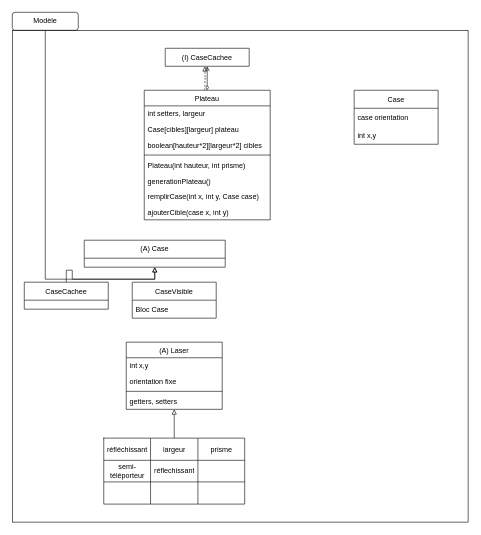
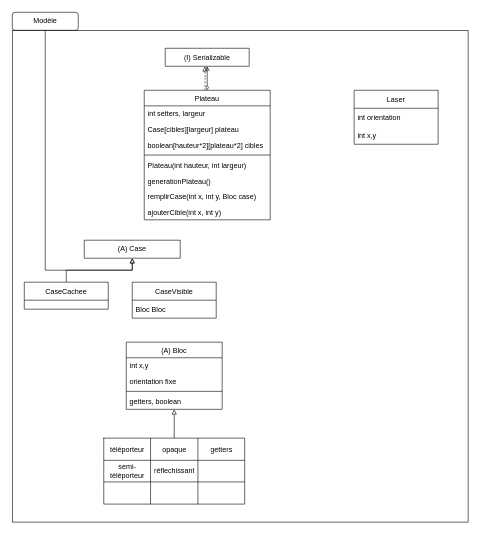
  <mxCell id="0" />
  <mxCell id="1" parent="0" />
  <mxCell id="2" value="" style="rounded=0;whiteSpace=wrap;html=1;fillColor=none;perimeterSpacing=0;" vertex="1" parent="1"><mxGeometry x="20" y="50" width="760" height="820" as="geometry" /></mxCell>
  <mxCell id="3" style="edgeStyle=orthogonalEdgeStyle;rounded=0;orthogonalLoop=1;jettySize=auto;html=1;startArrow=diamondThin;startFill=0;endArrow=open;endFill=0;strokeColor=default;" edge="1" parent="1" source="5" target="39"><mxGeometry relative="1" as="geometry" /></mxCell>
  <mxCell id="4" style="edgeStyle=orthogonalEdgeStyle;rounded=0;orthogonalLoop=1;jettySize=auto;html=1;entryX=0.5;entryY=1;entryDx=0;entryDy=0;startArrow=none;startFill=0;endArrow=block;endFill=0;strokeColor=default;dashed=1;" edge="1" parent="1"><mxGeometry relative="1" as="geometry"><mxPoint x="341" y="150" as="sourcePoint" /><mxPoint x="341" y="110" as="targetPoint" /></mxGeometry></mxCell>
  <mxCell id="5" value="Plateau" style="swimlane;fontStyle=0;align=center;verticalAlign=top;childLayout=stackLayout;horizontal=1;startSize=26;horizontalStack=0;resizeParent=1;resizeLast=0;collapsible=1;marginBottom=0;rounded=0;shadow=0;strokeWidth=1;" parent="1" vertex="1"><mxGeometry x="240" y="150" width="210" height="216" as="geometry"><mxRectangle x="230" y="140" width="160" height="26" as="alternateBounds" /></mxGeometry></mxCell>
  <mxCell id="6" value="int setters, largeur" style="text;align=left;verticalAlign=top;spacingLeft=4;spacingRight=4;overflow=hidden;rotatable=0;points=[[0,0.5],[1,0.5]];portConstraint=eastwest;" parent="5" vertex="1"><mxGeometry y="26" width="210" height="26" as="geometry" /></mxCell>
  <mxCell id="7" value="Case[cibles][largeur] plateau" style="text;align=left;verticalAlign=top;spacingLeft=4;spacingRight=4;overflow=hidden;rotatable=0;points=[[0,0.5],[1,0.5]];portConstraint=eastwest;rounded=0;shadow=0;html=0;" vertex="1" parent="5"><mxGeometry y="52" width="210" height="26" as="geometry" /></mxCell>
- <mxCell id="8" value="boolean[hauteur*2][largeur*2] cibles" style="text;align=left;verticalAlign=top;spacingLeft=4;spacingRight=4;overflow=hidden;rotatable=0;points=[[0,0.5],[1,0.5]];portConstraint=eastwest;rounded=0;shadow=0;html=0;" vertex="1" parent="5"><mxGeometry y="78" width="210" height="26" as="geometry" /></mxCell>
+ <mxCell id="8" value="boolean[hauteur*2][plateau*2] cibles" style="text;align=left;verticalAlign=top;spacingLeft=4;spacingRight=4;overflow=hidden;rotatable=0;points=[[0,0.5],[1,0.5]];portConstraint=eastwest;rounded=0;shadow=0;html=0;" vertex="1" parent="5"><mxGeometry y="78" width="210" height="26" as="geometry" /></mxCell>
  <mxCell id="9" value="" style="line;html=1;strokeWidth=1;align=left;verticalAlign=middle;spacingTop=-1;spacingLeft=3;spacingRight=3;rotatable=0;labelPosition=right;points=[];portConstraint=eastwest;" vertex="1" parent="5"><mxGeometry y="104" width="210" height="8" as="geometry" /></mxCell>
- <mxCell id="10" value="Plateau(int hauteur, int prisme)" style="text;align=left;verticalAlign=top;spacingLeft=4;spacingRight=4;overflow=hidden;rotatable=0;points=[[0,0.5],[1,0.5]];portConstraint=eastwest;" vertex="1" parent="5"><mxGeometry y="112" width="210" height="26" as="geometry" /></mxCell>
+ <mxCell id="10" value="Plateau(int hauteur, int largeur)" style="text;align=left;verticalAlign=top;spacingLeft=4;spacingRight=4;overflow=hidden;rotatable=0;points=[[0,0.5],[1,0.5]];portConstraint=eastwest;" vertex="1" parent="5"><mxGeometry y="112" width="210" height="26" as="geometry" /></mxCell>
  <mxCell id="11" value="generationPlateau()" style="text;align=left;verticalAlign=top;spacingLeft=4;spacingRight=4;overflow=hidden;rotatable=0;points=[[0,0.5],[1,0.5]];portConstraint=eastwest;" vertex="1" parent="5"><mxGeometry y="138" width="210" height="26" as="geometry" /></mxCell>
- <mxCell id="12" value="remplirCase(int x, int y, Case case)" style="text;align=left;verticalAlign=top;spacingLeft=4;spacingRight=4;overflow=hidden;rotatable=0;points=[[0,0.5],[1,0.5]];portConstraint=eastwest;" vertex="1" parent="5"><mxGeometry y="164" width="210" height="26" as="geometry" /></mxCell>
- <mxCell id="13" value="ajouterCible(case x, int y)" style="text;align=left;verticalAlign=top;spacingLeft=4;spacingRight=4;overflow=hidden;rotatable=0;points=[[0,0.5],[1,0.5]];portConstraint=eastwest;" vertex="1" parent="5"><mxGeometry y="190" width="210" height="26" as="geometry" /></mxCell>
+ <mxCell id="12" value="remplirCase(int x, int y, Bloc case)" style="text;align=left;verticalAlign=top;spacingLeft=4;spacingRight=4;overflow=hidden;rotatable=0;points=[[0,0.5],[1,0.5]];portConstraint=eastwest;" vertex="1" parent="5"><mxGeometry y="164" width="210" height="26" as="geometry" /></mxCell>
+ <mxCell id="13" value="ajouterCible(int x, int y)" style="text;align=left;verticalAlign=top;spacingLeft=4;spacingRight=4;overflow=hidden;rotatable=0;points=[[0,0.5],[1,0.5]];portConstraint=eastwest;" vertex="1" parent="5"><mxGeometry y="190" width="210" height="26" as="geometry" /></mxCell>
  <mxCell id="14" style="edgeStyle=orthogonalEdgeStyle;rounded=0;orthogonalLoop=1;jettySize=auto;html=1;entryX=0.5;entryY=0;entryDx=0;entryDy=0;endArrow=none;endFill=0;startArrow=block;startFill=0;" edge="1" parent="1" source="16" target="41"><mxGeometry relative="1" as="geometry" /></mxCell>
  <mxCell id="15" style="edgeStyle=orthogonalEdgeStyle;rounded=0;orthogonalLoop=1;jettySize=auto;html=1;exitX=0.5;exitY=1;exitDx=0;exitDy=0;endArrow=none;endFill=0;startArrow=block;startFill=0;" edge="1" parent="1" source="16" target="40"><mxGeometry relative="1" as="geometry" /></mxCell>
- <mxCell id="16" value="(A) Case" style="swimlane;fontStyle=0;align=center;verticalAlign=top;childLayout=stackLayout;horizontal=1;startSize=30;horizontalStack=0;resizeParent=1;resizeLast=0;collapsible=1;marginBottom=0;rounded=0;shadow=0;strokeWidth=1;" vertex="1" parent="1"><mxGeometry x="140" y="400" width="235" height="45" as="geometry"><mxRectangle x="130" y="380" width="160" height="26" as="alternateBounds" /></mxGeometry></mxCell>
- <mxCell id="17" value="(A) Laser" style="swimlane;fontStyle=0;align=center;verticalAlign=top;childLayout=stackLayout;horizontal=1;startSize=26;horizontalStack=0;resizeParent=1;resizeLast=0;collapsible=1;marginBottom=0;rounded=0;shadow=0;strokeWidth=1;" vertex="1" parent="1"><mxGeometry x="210" y="570" width="160" height="112" as="geometry"><mxRectangle x="130" y="380" width="160" height="26" as="alternateBounds" /></mxGeometry></mxCell>
+ <mxCell id="16" value="(A) Case" style="swimlane;fontStyle=0;align=center;verticalAlign=top;childLayout=stackLayout;horizontal=1;startSize=30;horizontalStack=0;resizeParent=1;resizeLast=0;collapsible=1;marginBottom=0;rounded=0;shadow=0;strokeWidth=1;" vertex="1" parent="1"><mxGeometry x="140" y="400" width="160" height="30" as="geometry"><mxRectangle x="130" y="380" width="160" height="26" as="alternateBounds" /></mxGeometry></mxCell>
+ <mxCell id="17" value="(A) Bloc" style="swimlane;fontStyle=0;align=center;verticalAlign=top;childLayout=stackLayout;horizontal=1;startSize=26;horizontalStack=0;resizeParent=1;resizeLast=0;collapsible=1;marginBottom=0;rounded=0;shadow=0;strokeWidth=1;" vertex="1" parent="1"><mxGeometry x="210" y="570" width="160" height="112" as="geometry"><mxRectangle x="130" y="380" width="160" height="26" as="alternateBounds" /></mxGeometry></mxCell>
  <mxCell id="18" value="int x,y" style="text;align=left;verticalAlign=top;spacingLeft=4;spacingRight=4;overflow=hidden;rotatable=0;points=[[0,0.5],[1,0.5]];portConstraint=eastwest;" vertex="1" parent="17"><mxGeometry y="26" width="160" height="26" as="geometry" /></mxCell>
  <mxCell id="19" value="orientation fixe" style="text;align=left;verticalAlign=top;spacingLeft=4;spacingRight=4;overflow=hidden;rotatable=0;points=[[0,0.5],[1,0.5]];portConstraint=eastwest;" vertex="1" parent="17"><mxGeometry y="52" width="160" height="26" as="geometry" /></mxCell>
  <mxCell id="20" value="" style="line;html=1;strokeWidth=1;align=left;verticalAlign=middle;spacingTop=-1;spacingLeft=3;spacingRight=3;rotatable=0;labelPosition=right;points=[];portConstraint=eastwest;" vertex="1" parent="17"><mxGeometry y="78" width="160" height="8" as="geometry" /></mxCell>
- <mxCell id="21" value="getters, setters" style="text;align=left;verticalAlign=top;spacingLeft=4;spacingRight=4;overflow=hidden;rotatable=0;points=[[0,0.5],[1,0.5]];portConstraint=eastwest;fontStyle=0" vertex="1" parent="17"><mxGeometry y="86" width="160" height="26" as="geometry" /></mxCell>
+ <mxCell id="21" value="getters, boolean" style="text;align=left;verticalAlign=top;spacingLeft=4;spacingRight=4;overflow=hidden;rotatable=0;points=[[0,0.5],[1,0.5]];portConstraint=eastwest;fontStyle=0" vertex="1" parent="17"><mxGeometry y="86" width="160" height="26" as="geometry" /></mxCell>
  <mxCell id="22" style="edgeStyle=orthogonalEdgeStyle;rounded=0;orthogonalLoop=1;jettySize=auto;html=1;entryX=0.5;entryY=1;entryDx=0;entryDy=0;startArrow=none;startFill=0;endArrow=block;endFill=0;strokeColor=default;" edge="1" parent="1" source="23" target="17"><mxGeometry relative="1" as="geometry" /></mxCell>
  <mxCell id="23" value="" style="shape=table;html=1;whiteSpace=wrap;startSize=0;container=1;collapsible=0;childLayout=tableLayout;rowLines=1;columnLines=1;" vertex="1" parent="1"><mxGeometry x="172.5" y="730" width="235" height="110" as="geometry" /></mxCell>
  <mxCell id="24" value="" style="shape=tableRow;horizontal=0;startSize=0;swimlaneHead=0;swimlaneBody=0;top=0;left=0;bottom=0;right=0;collapsible=0;dropTarget=0;fillColor=none;points=[[0,0.5],[1,0.5]];portConstraint=eastwest;" vertex="1" parent="23"><mxGeometry width="235" height="37" as="geometry" /></mxCell>
- <mxCell id="25" value="réfléchissant" style="shape=partialRectangle;html=1;whiteSpace=wrap;connectable=0;fillColor=none;top=0;left=0;bottom=0;right=0;overflow=hidden;" vertex="1" parent="24"><mxGeometry width="78" height="37" as="geometry"><mxRectangle width="78" height="37" as="alternateBounds" /></mxGeometry></mxCell>
- <mxCell id="26" value="largeur" style="shape=partialRectangle;html=1;whiteSpace=wrap;connectable=0;fillColor=none;top=0;left=0;bottom=0;right=0;overflow=hidden;" vertex="1" parent="24"><mxGeometry x="78" width="79" height="37" as="geometry"><mxRectangle width="79" height="37" as="alternateBounds" /></mxGeometry></mxCell>
- <mxCell id="27" value="prisme" style="shape=partialRectangle;html=1;whiteSpace=wrap;connectable=0;fillColor=none;top=0;left=0;bottom=0;right=0;overflow=hidden;" vertex="1" parent="24"><mxGeometry x="157" width="78" height="37" as="geometry"><mxRectangle width="78" height="37" as="alternateBounds" /></mxGeometry></mxCell>
+ <mxCell id="25" value="téléporteur" style="shape=partialRectangle;html=1;whiteSpace=wrap;connectable=0;fillColor=none;top=0;left=0;bottom=0;right=0;overflow=hidden;" vertex="1" parent="24"><mxGeometry width="78" height="37" as="geometry"><mxRectangle width="78" height="37" as="alternateBounds" /></mxGeometry></mxCell>
+ <mxCell id="26" value="opaque" style="shape=partialRectangle;html=1;whiteSpace=wrap;connectable=0;fillColor=none;top=0;left=0;bottom=0;right=0;overflow=hidden;" vertex="1" parent="24"><mxGeometry x="78" width="79" height="37" as="geometry"><mxRectangle width="79" height="37" as="alternateBounds" /></mxGeometry></mxCell>
+ <mxCell id="27" value="getters" style="shape=partialRectangle;html=1;whiteSpace=wrap;connectable=0;fillColor=none;top=0;left=0;bottom=0;right=0;overflow=hidden;" vertex="1" parent="24"><mxGeometry x="157" width="78" height="37" as="geometry"><mxRectangle width="78" height="37" as="alternateBounds" /></mxGeometry></mxCell>
  <mxCell id="28" value="" style="shape=tableRow;horizontal=0;startSize=0;swimlaneHead=0;swimlaneBody=0;top=0;left=0;bottom=0;right=0;collapsible=0;dropTarget=0;fillColor=none;points=[[0,0.5],[1,0.5]];portConstraint=eastwest;" vertex="1" parent="23"><mxGeometry y="37" width="235" height="36" as="geometry" /></mxCell>
  <mxCell id="29" value="semi-téléporteur" style="shape=partialRectangle;html=1;whiteSpace=wrap;connectable=0;fillColor=none;top=0;left=0;bottom=0;right=0;overflow=hidden;" vertex="1" parent="28"><mxGeometry width="78" height="36" as="geometry"><mxRectangle width="78" height="36" as="alternateBounds" /></mxGeometry></mxCell>
  <mxCell id="30" value="réflechissant" style="shape=partialRectangle;html=1;whiteSpace=wrap;connectable=0;fillColor=none;top=0;left=0;bottom=0;right=0;overflow=hidden;" vertex="1" parent="28"><mxGeometry x="78" width="79" height="36" as="geometry"><mxRectangle width="79" height="36" as="alternateBounds" /></mxGeometry></mxCell>
  <mxCell id="31" value="" style="shape=partialRectangle;html=1;whiteSpace=wrap;connectable=0;fillColor=none;top=0;left=0;bottom=0;right=0;overflow=hidden;" vertex="1" parent="28"><mxGeometry x="157" width="78" height="36" as="geometry"><mxRectangle width="78" height="36" as="alternateBounds" /></mxGeometry></mxCell>
  <mxCell id="32" value="" style="shape=tableRow;horizontal=0;startSize=0;swimlaneHead=0;swimlaneBody=0;top=0;left=0;bottom=0;right=0;collapsible=0;dropTarget=0;fillColor=none;points=[[0,0.5],[1,0.5]];portConstraint=eastwest;" vertex="1" parent="23"><mxGeometry y="73" width="235" height="37" as="geometry" /></mxCell>
  <mxCell id="33" value="" style="shape=partialRectangle;html=1;whiteSpace=wrap;connectable=0;fillColor=none;top=0;left=0;bottom=0;right=0;overflow=hidden;" vertex="1" parent="32"><mxGeometry width="78" height="37" as="geometry"><mxRectangle width="78" height="37" as="alternateBounds" /></mxGeometry></mxCell>
  <mxCell id="34" value="" style="shape=partialRectangle;html=1;whiteSpace=wrap;connectable=0;fillColor=none;top=0;left=0;bottom=0;right=0;overflow=hidden;" vertex="1" parent="32"><mxGeometry x="78" width="79" height="37" as="geometry"><mxRectangle width="79" height="37" as="alternateBounds" /></mxGeometry></mxCell>
  <mxCell id="35" value="" style="shape=partialRectangle;html=1;whiteSpace=wrap;connectable=0;fillColor=none;top=0;left=0;bottom=0;right=0;overflow=hidden;pointerEvents=1;" vertex="1" parent="32"><mxGeometry x="157" width="78" height="37" as="geometry"><mxRectangle width="78" height="37" as="alternateBounds" /></mxGeometry></mxCell>
- <mxCell id="36" value="Case" style="swimlane;fontStyle=0;childLayout=stackLayout;horizontal=1;startSize=30;horizontalStack=0;resizeParent=1;resizeParentMax=0;resizeLast=0;collapsible=1;marginBottom=0;" vertex="1" parent="1"><mxGeometry x="590" y="150" width="140" height="90" as="geometry" /></mxCell>
- <mxCell id="37" value="case orientation" style="text;strokeColor=none;fillColor=none;align=left;verticalAlign=middle;spacingLeft=4;spacingRight=4;overflow=hidden;points=[[0,0.5],[1,0.5]];portConstraint=eastwest;rotatable=0;" vertex="1" parent="36"><mxGeometry y="30" width="140" height="30" as="geometry" /></mxCell>
+ <mxCell id="36" value="Laser" style="swimlane;fontStyle=0;childLayout=stackLayout;horizontal=1;startSize=30;horizontalStack=0;resizeParent=1;resizeParentMax=0;resizeLast=0;collapsible=1;marginBottom=0;" vertex="1" parent="1"><mxGeometry x="590" y="150" width="140" height="90" as="geometry" /></mxCell>
+ <mxCell id="37" value="int orientation" style="text;strokeColor=none;fillColor=none;align=left;verticalAlign=middle;spacingLeft=4;spacingRight=4;overflow=hidden;points=[[0,0.5],[1,0.5]];portConstraint=eastwest;rotatable=0;" vertex="1" parent="36"><mxGeometry y="30" width="140" height="30" as="geometry" /></mxCell>
  <mxCell id="38" value="int x,y" style="text;strokeColor=none;fillColor=none;align=left;verticalAlign=middle;spacingLeft=4;spacingRight=4;overflow=hidden;points=[[0,0.5],[1,0.5]];portConstraint=eastwest;rotatable=0;" vertex="1" parent="36"><mxGeometry y="60" width="140" height="30" as="geometry" /></mxCell>
- <mxCell id="39" value="(I) CaseCachee" style="swimlane;fontStyle=0;childLayout=stackLayout;horizontal=1;startSize=30;horizontalStack=0;resizeParent=1;resizeParentMax=0;resizeLast=0;collapsible=1;marginBottom=0;" vertex="1" parent="1"><mxGeometry x="275" y="80" width="140" height="30" as="geometry" /></mxCell>
+ <mxCell id="39" value="(I) Serializable" style="swimlane;fontStyle=0;childLayout=stackLayout;horizontal=1;startSize=30;horizontalStack=0;resizeParent=1;resizeParentMax=0;resizeLast=0;collapsible=1;marginBottom=0;" vertex="1" parent="1"><mxGeometry x="275" y="80" width="140" height="30" as="geometry" /></mxCell>
  <mxCell id="40" value="Modèle" style="whiteSpace=wrap;html=1;fillColor=none;rounded=1;" vertex="1" parent="1"><mxGeometry x="20" y="20" width="110" height="30" as="geometry" /></mxCell>
  <mxCell id="41" value="CaseCachee" style="swimlane;fontStyle=0;childLayout=stackLayout;horizontal=1;startSize=30;horizontalStack=0;resizeParent=1;resizeParentMax=0;resizeLast=0;collapsible=1;marginBottom=0;" vertex="1" parent="1"><mxGeometry x="40" y="470" width="140" height="45" as="geometry" /></mxCell>
  <mxCell id="42" value="CaseVisible" style="swimlane;fontStyle=0;childLayout=stackLayout;horizontal=1;startSize=30;horizontalStack=0;resizeParent=1;resizeParentMax=0;resizeLast=0;collapsible=1;marginBottom=0;" vertex="1" parent="1"><mxGeometry x="220" y="470" width="140" height="60" as="geometry" /></mxCell>
- <mxCell id="43" value="Bloc Case" style="text;strokeColor=none;fillColor=none;align=left;verticalAlign=middle;spacingLeft=4;spacingRight=4;overflow=hidden;points=[[0,0.5],[1,0.5]];portConstraint=eastwest;rotatable=0;" vertex="1" parent="42"><mxGeometry y="30" width="140" height="30" as="geometry" /></mxCell>
+ <mxCell id="43" value="Bloc Bloc" style="text;strokeColor=none;fillColor=none;align=left;verticalAlign=middle;spacingLeft=4;spacingRight=4;overflow=hidden;points=[[0,0.5],[1,0.5]];portConstraint=eastwest;rotatable=0;" vertex="1" parent="42"><mxGeometry y="30" width="140" height="30" as="geometry" /></mxCell>
